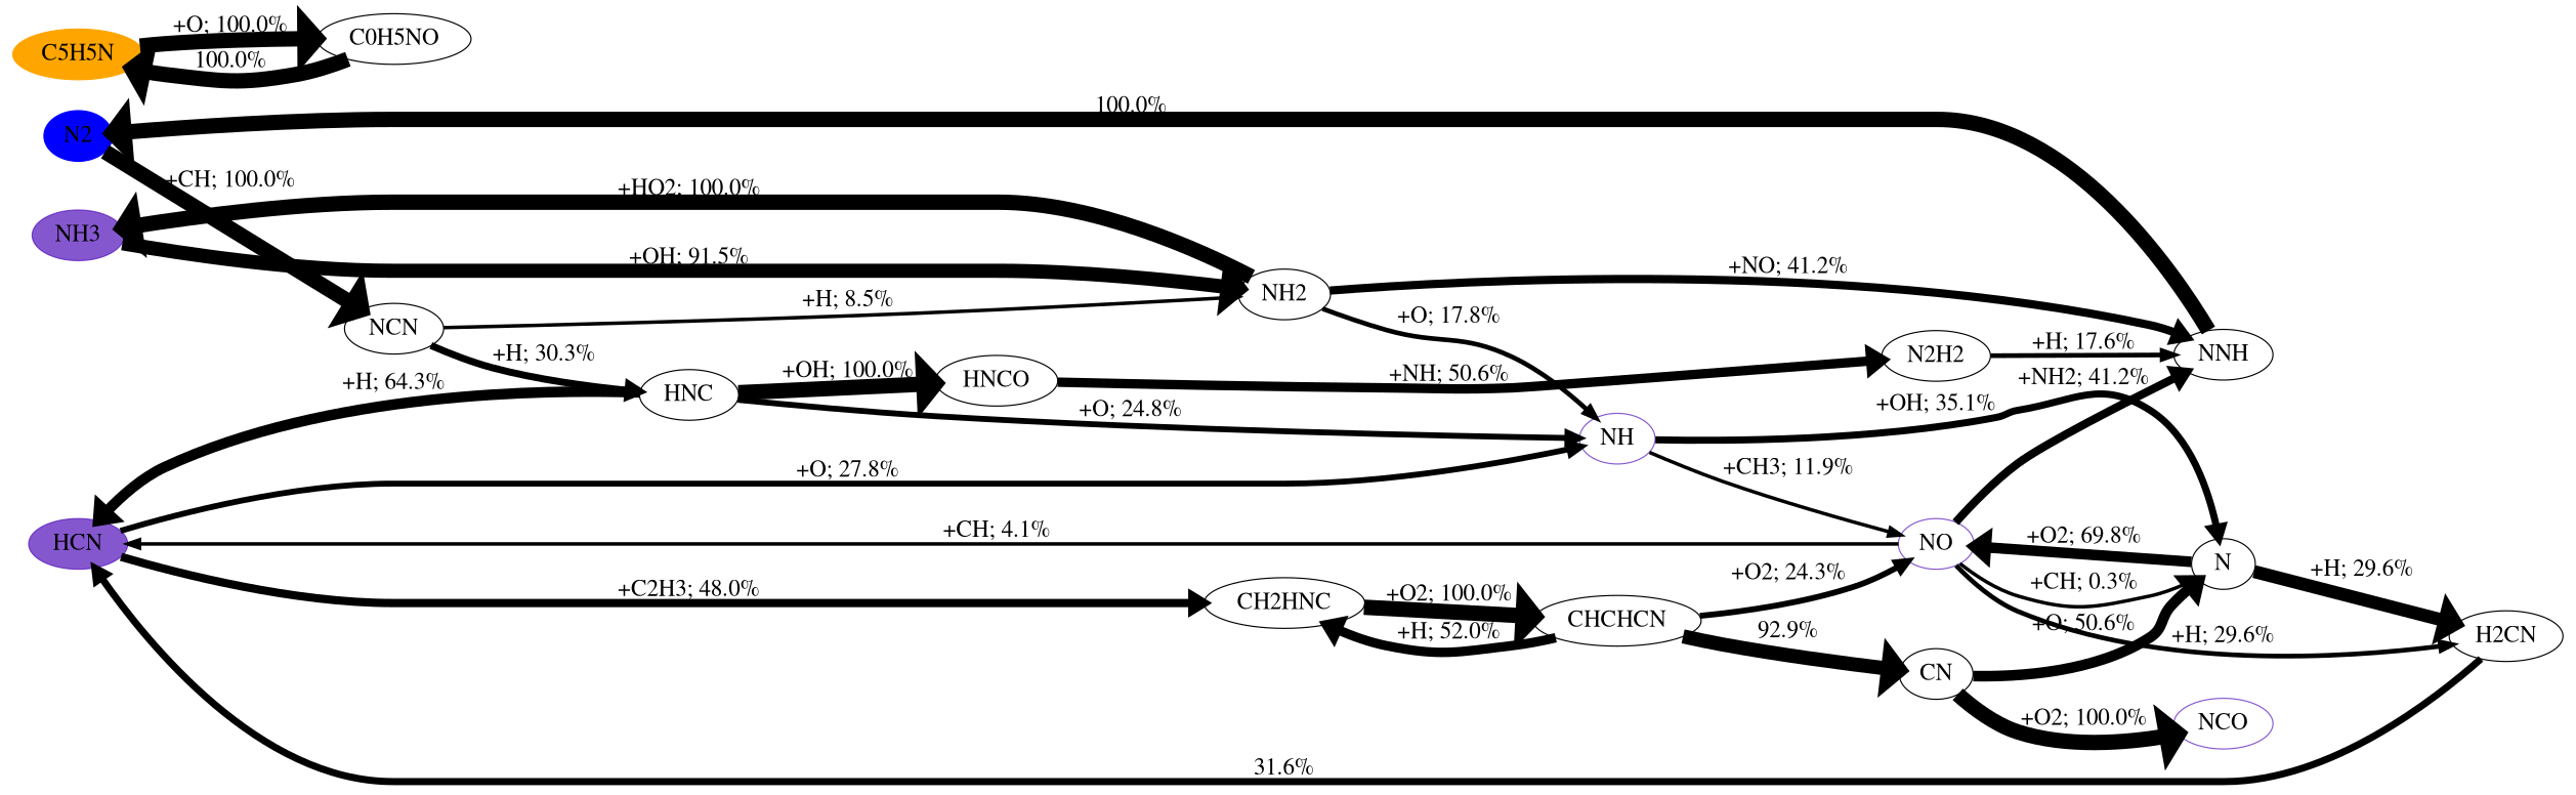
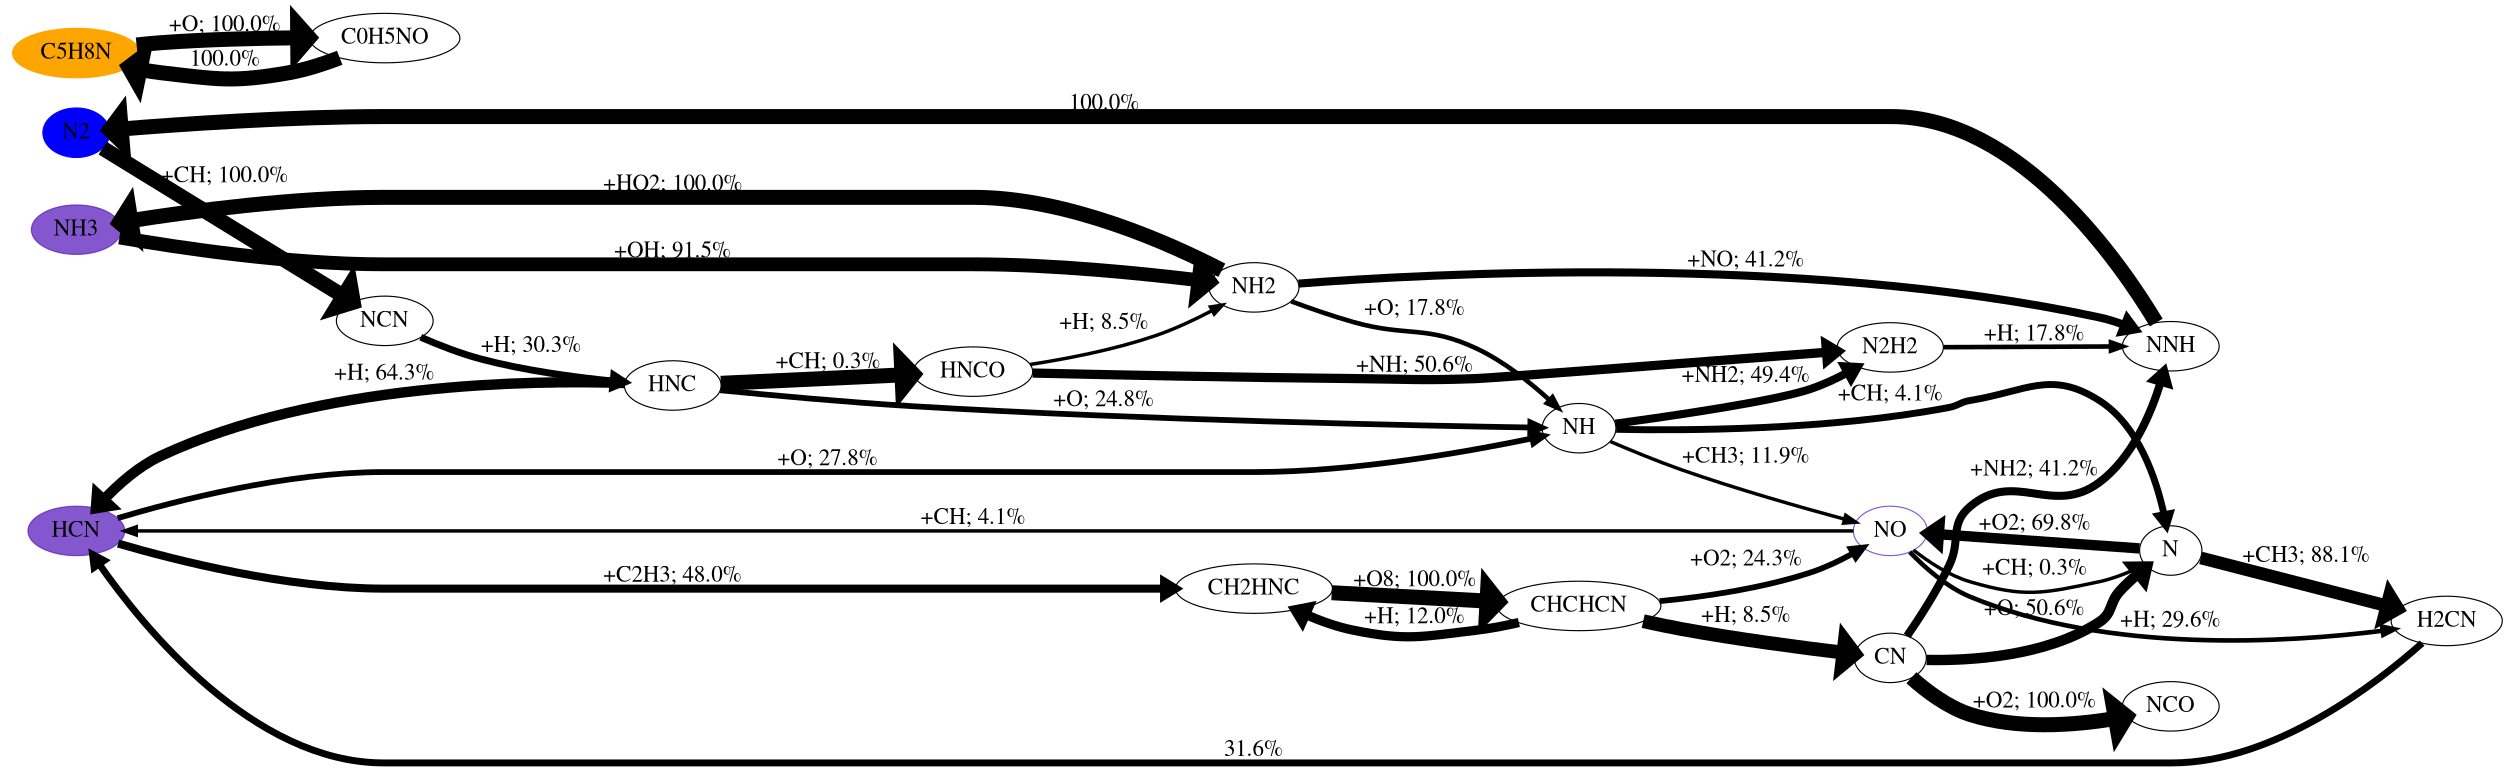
  digraph {
    b="0,0,1558,558"
    rankdir=LR
    node [fontname=Times fontsize=20]
    edge [fontcolor=black fontname=Times fontsize=20 penwidth=13]
    HCN [color="#500dbab1" fillcolor="#500dbab1" style=filled]
    NH3 [color="#500dbab1" fillcolor="#500dbab1" style=filled]
    N2 [color=blue fillcolor=blue style=filled]
-   C5H5N [color=orange fillcolor=orange style=filled]
-   NH [color="#500dbab1"]
+   C5H5N [color=orange fillcolor=orange style=filled label=C5H8N]
+   NH
    n6 [label=CH2HNC]
    NH2
    NCN
    n9 [label=C0H5NO]
    NO [color="#500dbab1"]
    NNH
    N
    H2CN
    N2H2
    CHCHCN
    HNC
    HNCO
    CN
-   NCO [color="#500dbab1"]
+   NCO
    subgraph sub_1 {
      rank=source
      HCN
      NH3
      N2
      C5H5N
    }
    HCN -> NH [label="+O; 27.8%" penwidth=5]
    HCN -> n6 [label="+C2H3; 48.0%" penwidth=7]
    NH3 -> NH2 [label="+OH; 91.5%" penwidth=12]
    N2 -> NCN [label="+CH; 100.0%"]
    C5H5N -> n9 [label="+O; 100.0%"]
    NH -> NO [label="+CH3; 11.9%" penwidth=3]
-   NH -> N [label="+OH; 35.1%" penwidth=6]
-   n6 -> CHCHCN [label="+O2; 100.0%"]
+   NH -> N [label="+CH; 4.1%" penwidth=6]
+   NH -> N2H2 [label="+NH2; 49.4%" penwidth=7]
+   n6 -> CHCHCN [label="+O8; 100.0%"]
    NH2 -> NH3 [label="+HO2; 100.0%"]
    NH2 -> NH [label="+O; 17.8%" penwidth=4]
    NH2 -> NNH [label="+NO; 41.2%" penwidth=7]
    NCN -> HNC [label="+H; 30.3%" penwidth=6]
    n9 -> C5H5N [label="100.0%"]
    NO -> HCN [label="+CH; 4.1%" penwidth=3]
-   NO -> NNH [label="+NH2; 41.2%" penwidth=7]
+   CN -> NNH [label="+NH2; 41.2%" penwidth=7]
    NO -> N [label="+CH; 0.3%" penwidth=3]
    NO -> H2CN [label="+H; 29.6%" penwidth=4]
    NNH -> N2 [label="100.0%"]
    N -> NO [label="+O2; 69.8%" penwidth=9]
-   N -> H2CN [label="+H; 29.6%" penwidth=11]
+   N -> H2CN [label="+CH3; 88.1%" penwidth=11]
    H2CN -> HCN [label="31.6%" penwidth=6]
-   N2H2 -> NNH [label="+H; 17.6%" penwidth=4]
-   CHCHCN -> n6 [label="+H; 52.0%" penwidth=8]
+   N2H2 -> NNH [label="+H; 17.8%" penwidth=4]
+   CHCHCN -> n6 [label="+H; 12.0%" penwidth=8]
    CHCHCN -> NO [label="+O2; 24.3%" penwidth=5]
-   CHCHCN -> CN [label="92.9%" penwidth=12]
+   CHCHCN -> CN [label="+H; 8.5%" penwidth=12]
    HNC -> HCN [label="+H; 64.3%" penwidth=9]
    HNC -> NH [label="+O; 24.8%" penwidth=5]
-   HNC -> HNCO [label="+OH; 100.0%"]
-   NCN -> NH2 [label="+H; 8.5%" penwidth=3]
+   HNC -> HNCO [label="+CH; 0.3%"]
+   HNCO -> NH2 [label="+H; 8.5%" penwidth=3]
    HNCO -> N2H2 [label="+NH; 50.6%" penwidth=8]
    CN -> N [label="+O; 50.6%" penwidth=9]
    CN -> NCO [label="+O2; 100.0%"]
  }
